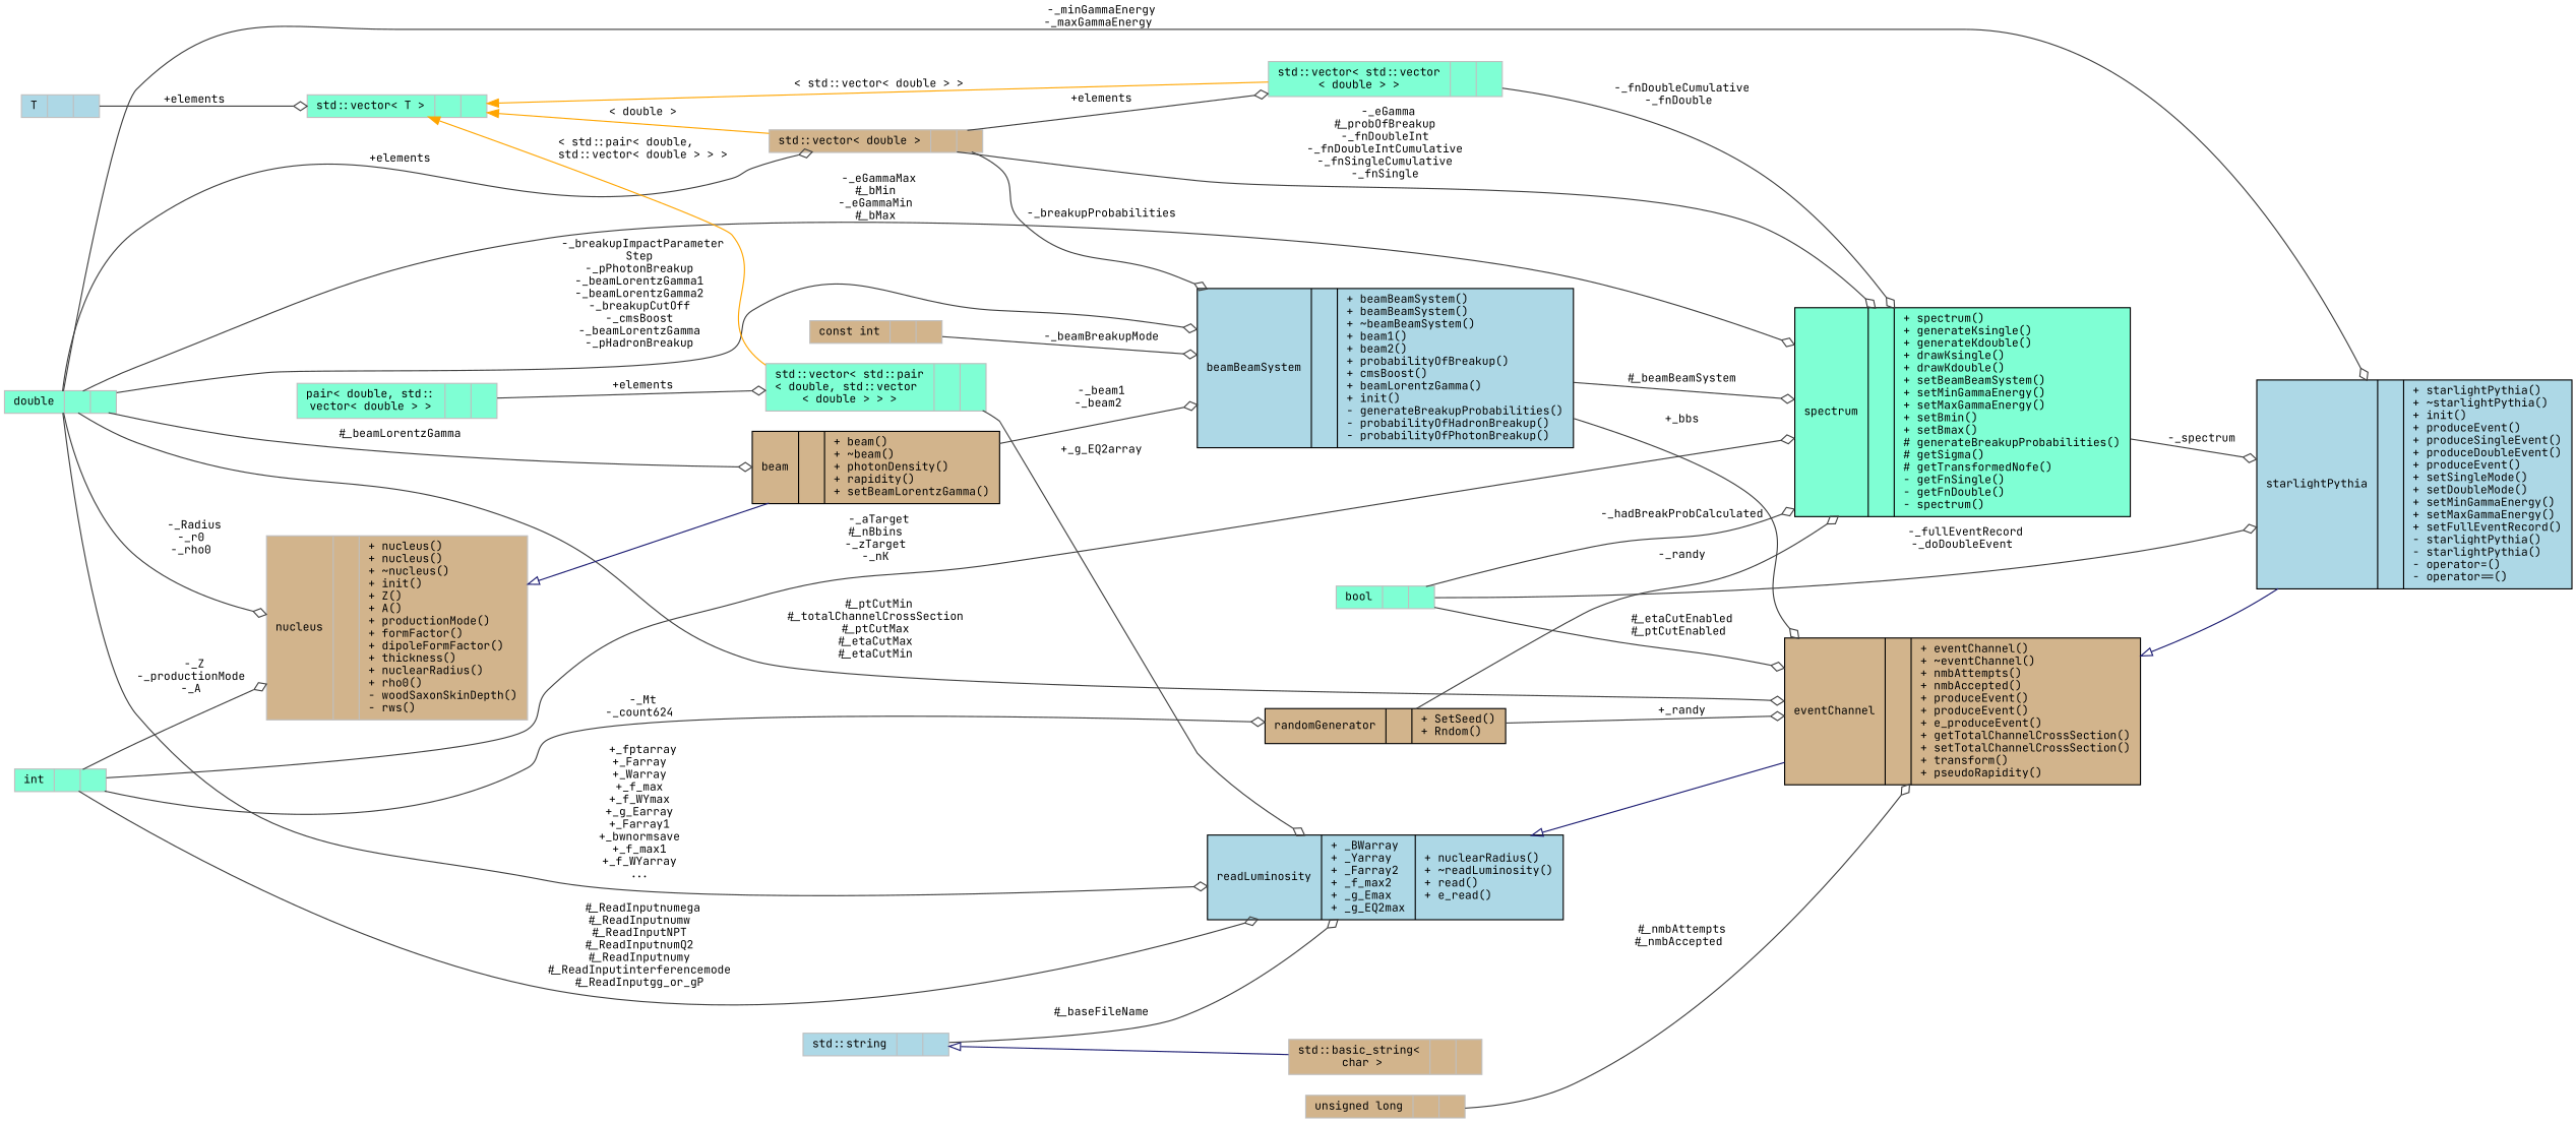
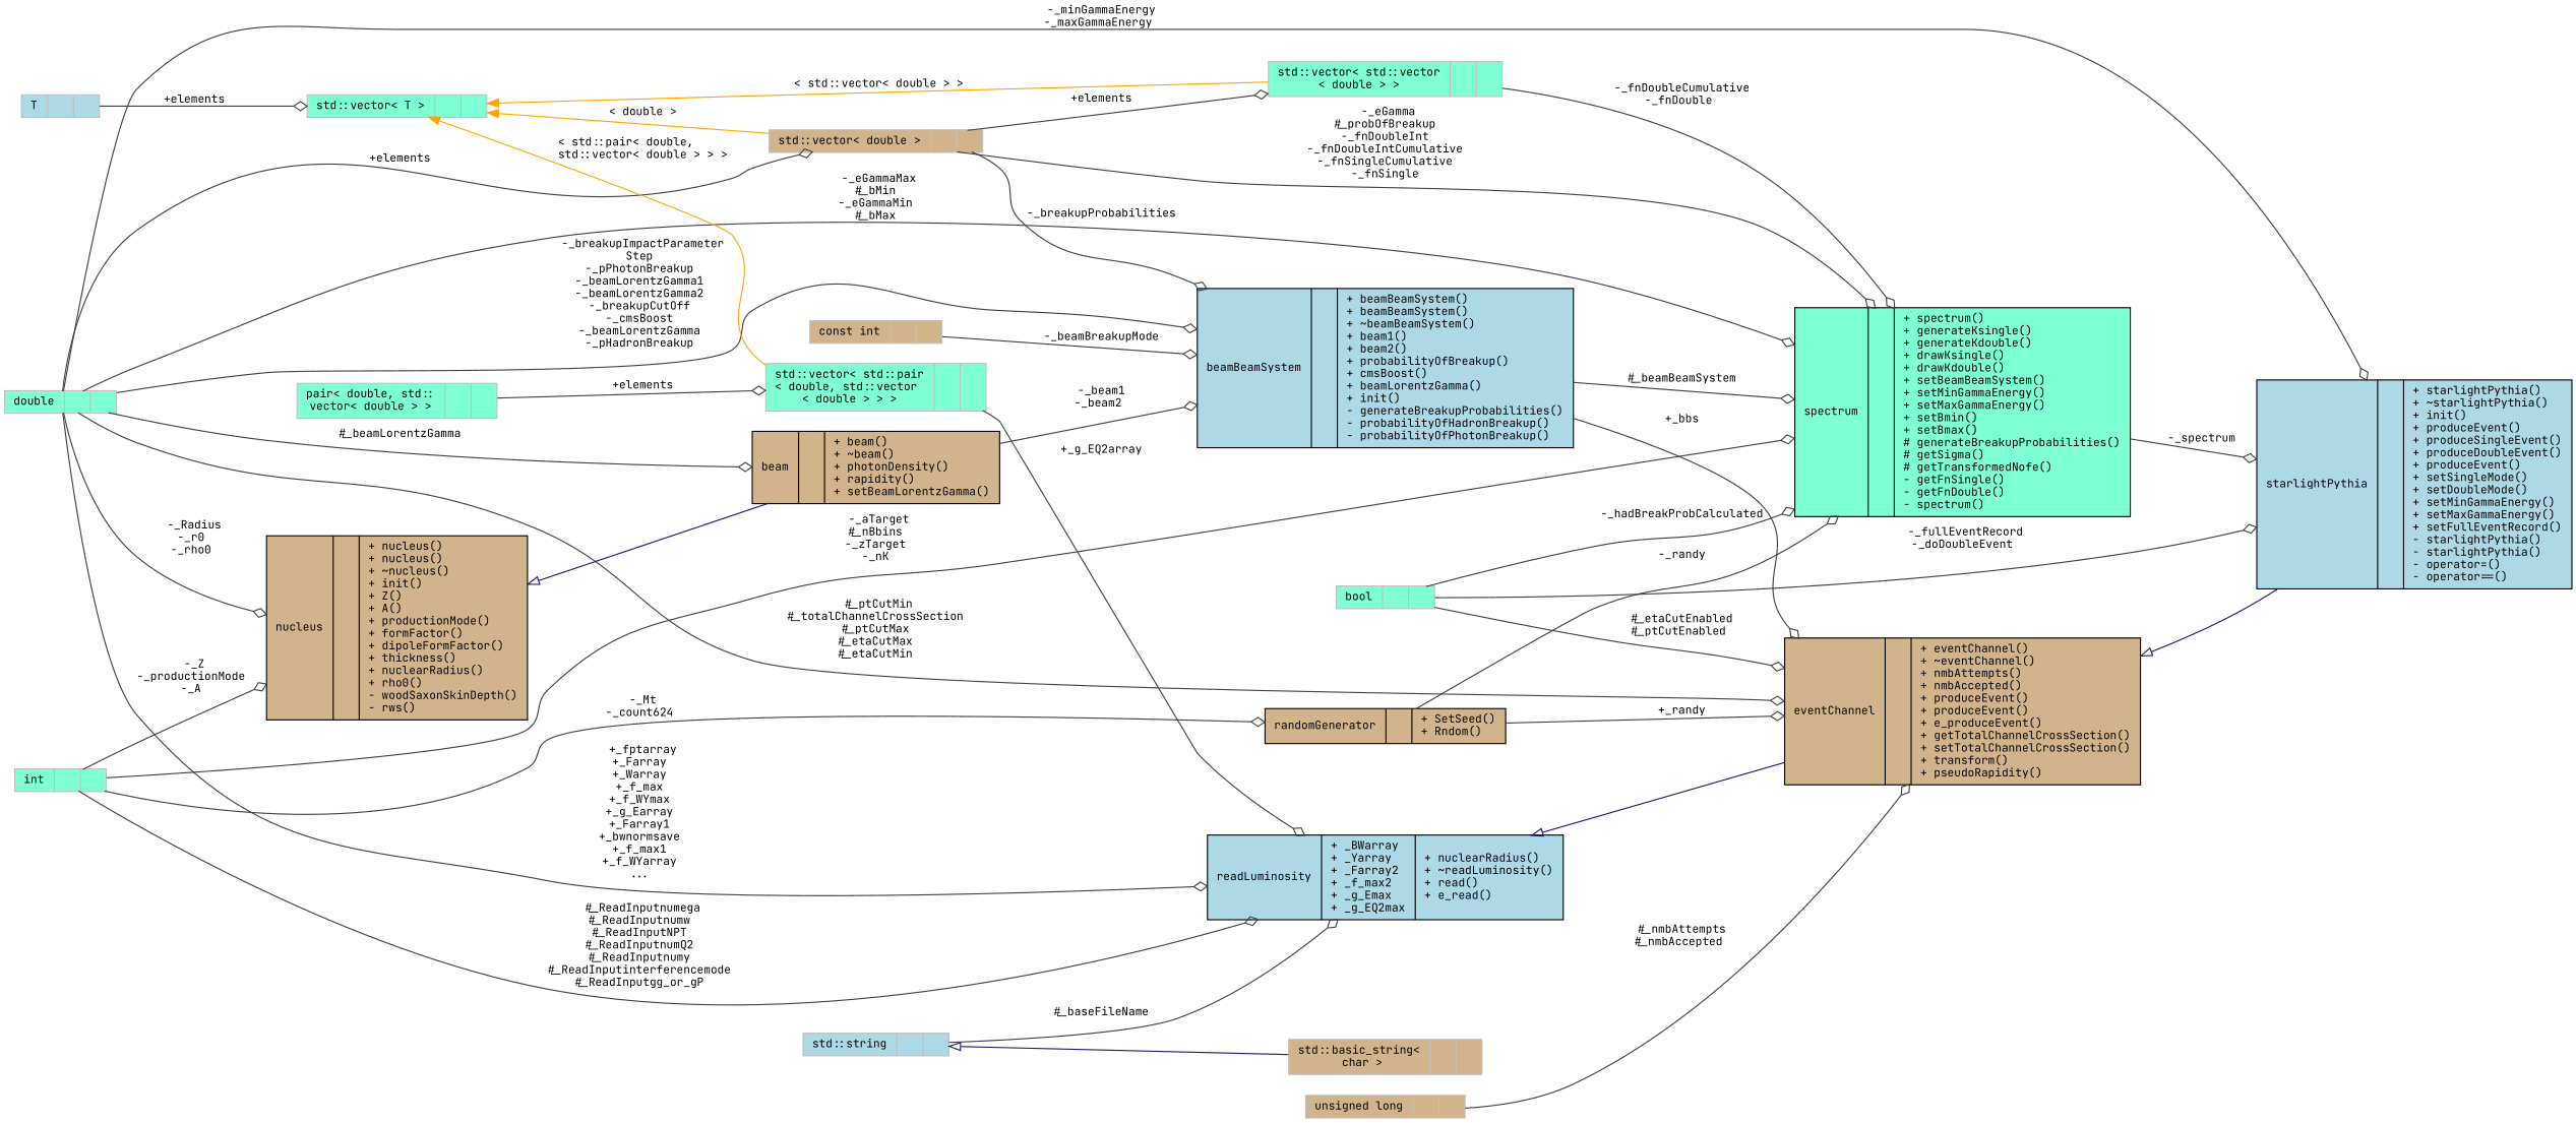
  digraph {
    fontname="JetBrains Mono"
    rankdir=LR
    node [color=grey75 fillcolor=tan fontname="JetBrains Mono" fontsize=10 shape=record style=filled]
    edge [color=grey25 fontname="JetBrains Mono" fontsize=10 labelfontname=Helvetica labelfontsize=10 style=solid arrowhead=odiamond]
    n1 [color=black fillcolor=lightblue fontcolor=black height=0.2 label="{starlightPythia\n||+ starlightPythia()\l+ ~starlightPythia()\l+ init()\l+ produceEvent()\l+ produceSingleEvent()\l+ produceDoubleEvent()\l+ produceEvent()\l+ setSingleMode()\l+ setDoubleMode()\l+ setMinGammaEnergy()\l+ setMaxGammaEnergy()\l+ setFullEventRecord()\l- starlightPythia()\l- starlightPythia()\l- operator=()\l- operator==()\l}" width=0.4]
    n2 [color=black height=0.2 label="{eventChannel\n||+ eventChannel()\l+ ~eventChannel()\l+ nmbAttempts()\l+ nmbAccepted()\l+ produceEvent()\l+ produceEvent()\l+ e_produceEvent()\l+ getTotalChannelCrossSection()\l+ setTotalChannelCrossSection()\l+ transform()\l+ pseudoRapidity()\l}" width=0.4]
    n3 [color=black fillcolor=lightblue height=0.2 label="{readLuminosity\n|+ _BWarray\l+ _Yarray\l+ _Farray2\l+ _f_max2\l+ _g_Emax\l+ _g_EQ2max\l|+ nuclearRadius()\l+ ~readLuminosity()\l+ read()\l+ e_read()\l}" width=0.4]
    n4 [fillcolor=aquamarine height=0.2 label="{double\n||}" width=0.4]
    n5 [color=black fillcolor=lightblue height=0.2 label="{beamBeamSystem\n||+ beamBeamSystem()\l+ beamBeamSystem()\l+ ~beamBeamSystem()\l+ beam1()\l+ beam2()\l+ probabilityOfBreakup()\l+ cmsBoost()\l+ beamLorentzGamma()\l+ init()\l- generateBreakupProbabilities()\l- probabilityOfHadronBreakup()\l- probabilityOfPhotonBreakup()\l}" width=0.4]
    n6 [color=black height=0.2 label="{beam\n||+ beam()\l+ ~beam()\l+ photonDensity()\l+ rapidity()\l+ setBeamLorentzGamma()\l}" width=0.4]
-   n7 [height=0.2 label="{nucleus\n||+ nucleus()\l+ nucleus()\l+ ~nucleus()\l+ init()\l+ Z()\l+ A()\l+ productionMode()\l+ formFactor()\l+ dipoleFormFactor()\l+ thickness()\l+ nuclearRadius()\l+ rho0()\l- woodSaxonSkinDepth()\l- rws()\l}" width=0.4]
+   n7 [color=black height=0.2 label="{nucleus\n||+ nucleus()\l+ nucleus()\l+ ~nucleus()\l+ init()\l+ Z()\l+ A()\l+ productionMode()\l+ formFactor()\l+ dipoleFormFactor()\l+ thickness()\l+ nuclearRadius()\l+ rho0()\l- woodSaxonSkinDepth()\l- rws()\l}" width=0.4]
    n8 [height=0.2 label="{std::vector\< double \>\n||}" width=0.4]
    n9 [color=black fillcolor=aquamarine height=0.2 label="{spectrum\n||+ spectrum()\l+ generateKsingle()\l+ generateKdouble()\l+ drawKsingle()\l+ drawKdouble()\l+ setBeamBeamSystem()\l+ setMinGammaEnergy()\l+ setMaxGammaEnergy()\l+ setBmin()\l+ setBmax()\l# generateBreakupProbabilities()\l# getSigma()\l# getTransformedNofe()\l- getFnSingle()\l- getFnDouble()\l- spectrum()\l}" width=0.4]
    n10 [fillcolor=aquamarine height=0.2 label="{std::vector\< std::vector\l\< double \> \>\n||}" width=0.4]
    n11 [fillcolor=aquamarine height=0.2 label="{int\n||}" width=0.4]
    n12 [color=black height=0.2 label="{randomGenerator\n||+ SetSeed()\l+ Rndom()\l}" width=0.4]
    n13 [fillcolor=lightblue height=0.2 label="{std::string\n||}" width=0.4]
    n14 [height=0.2 label="{std::basic_string\<\l char \>\n||}" width=0.4]
    n15 [fillcolor=aquamarine height=0.2 label="{std::vector\< std::pair\l\< double, std::vector\l\< double \> \> \>\n||}" width=0.4]
    n16 [fillcolor=aquamarine height=0.2 label="{pair\< double, std::\lvector\< double \> \>\n||}" width=0.4]
    n17 [fillcolor=aquamarine height=0.2 label="{std::vector\< T \>\n||}" width=0.4]
    n18 [fillcolor=lightblue height=0.2 label="{T\n||}" width=0.4]
    n19 [height=0.2 label="{unsigned long\n||}" width=0.4]
    n20 [fillcolor=aquamarine height=0.2 label="{bool\n||}" width=0.4]
    n21 [height=0.2 label="{const int\n||}" width=0.4]
    n2 -> n1 [arrowtail=onormal color=midnightblue dir=back arrowhead=""]
    n3 -> n2 [arrowtail=onormal color=midnightblue dir=back arrowhead=""]
    n4 -> n1 [label=" -_minGammaEnergy\n-_maxGammaEnergy"]
    n4 -> n2 [label=" #_ptCutMin\n#_totalChannelCrossSection\n#_ptCutMax\n#_etaCutMax\n#_etaCutMin"]
    n4 -> n3 [label=" +_fptarray\n+_Farray\n+_Warray\n+_f_max\n+_f_WYmax\n+_g_Earray\n+_Farray1\n+_bwnormsave\n+_f_max1\n+_f_WYarray\n..."]
    n4 -> n5 [label=" -_breakupImpactParameter\lStep\n-_pPhotonBreakup\n-_beamLorentzGamma1\n-_beamLorentzGamma2\n-_breakupCutOff\n-_cmsBoost\n-_beamLorentzGamma\n-_pHadronBreakup"]
    n4 -> n6 [label=" #_beamLorentzGamma"]
    n4 -> n7 [label=" -_Radius\n-_r0\n-_rho0"]
    n4 -> n8 [label=" +elements"]
    n4 -> n9 [label=" -_eGammaMax\n#_bMin\n-_eGammaMin\n#_bMax"]
    n5 -> n2 [label=" +_bbs"]
    n5 -> n9 [label=" #_beamBeamSystem"]
    n6 -> n5 [label=" -_beam1\n-_beam2"]
    n7 -> n6 [arrowtail=onormal color=midnightblue dir=back arrowhead=""]
    n8 -> n5 [label=" -_breakupProbabilities"]
    n8 -> n9 [label=" -_eGamma\n#_probOfBreakup\n-_fnDoubleInt\n-_fnDoubleIntCumulative\n-_fnSingleCumulative\n-_fnSingle"]
    n8 -> n10 [label=" +elements"]
    n9 -> n1 [label=" -_spectrum"]
    n10 -> n9 [label=" -_fnDoubleCumulative\n-_fnDouble"]
    n11 -> n3 [label=" #_ReadInputnumega\n#_ReadInputnumw\n#_ReadInputNPT\n#_ReadInputnumQ2\n#_ReadInputnumy\n#_ReadInputinterferencemode\n#_ReadInputgg_or_gP"]
    n11 -> n7 [label=" -_Z\n-_productionMode\n-_A"]
    n11 -> n9 [label=" -_aTarget\n#_nBbins\n-_zTarget\n-_nK"]
    n11 -> n12 [label=" -_Mt\n-_count624"]
    n12 -> n2 [label=" +_randy"]
    n12 -> n9 [label=" -_randy"]
    n13 -> n3 [label=" #_baseFileName"]
    n13 -> n14 [arrowtail=onormal color=midnightblue dir=back arrowhead=""]
    n15 -> n3 [label=" +_g_EQ2array"]
    n16 -> n15 [label=" +elements"]
    n17 -> n8 [color=orange dir=back label=" \< double \>" arrowhead=""]
    n17 -> n10 [color=orange dir=back label=" \< std::vector\< double \> \>" arrowhead=""]
    n17 -> n15 [color=orange dir=back label=" \< std::pair\< double,\l std::vector\< double \> \> \>" arrowhead=""]
    n18 -> n17 [label=" +elements"]
    n19 -> n2 [label=" #_nmbAttempts\n#_nmbAccepted"]
    n20 -> n1 [label=" -_fullEventRecord\n-_doDoubleEvent"]
    n20 -> n2 [label=" #_etaCutEnabled\n#_ptCutEnabled"]
    n20 -> n9 [label=" -_hadBreakProbCalculated"]
    n21 -> n5 [label=" -_beamBreakupMode"]
  }
